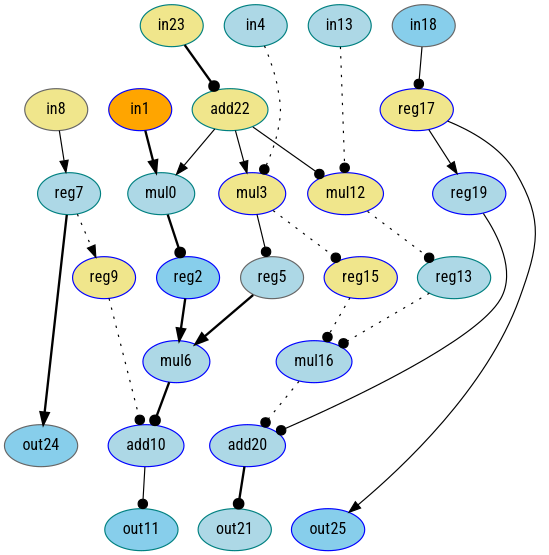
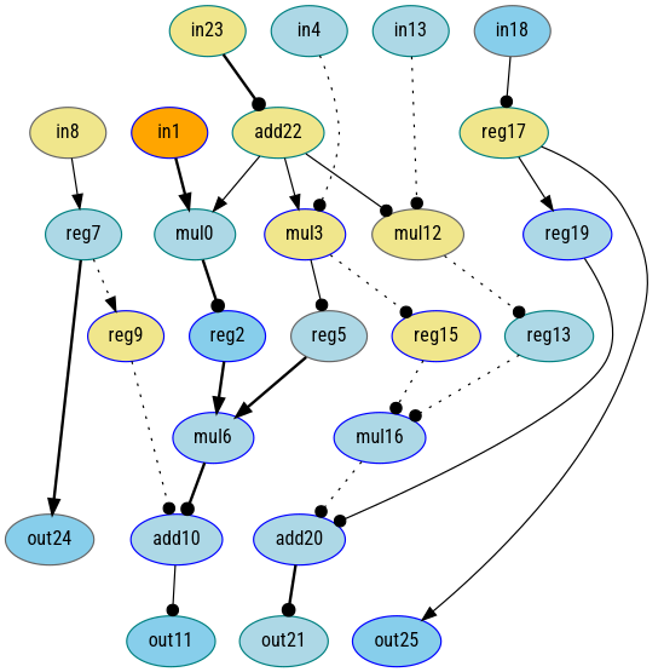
  digraph {
    fontname="Roboto Condensed"
    node [color=blue fillcolor=lightblue fontname="Roboto Condensed" op=reg style=filled]
    edge [arrowhead=dot fontname="Roboto Condensed" port=0 style=solid weight=0]
    n1 [color=teal label=mul0 op=mul]
    n2 [fillcolor=skyblue label=reg2]
    n3 [label=mul6 op=mul]
    n4 [fillcolor=orange label=in1 op=in]
    n5 [label=add10 op=add]
    n6 [fillcolor=khaki label=mul3 op=mul]
    n7 [color=gray40 label=reg5]
    n8 [fillcolor=khaki label=reg15]
    n9 [label=mul16 op=mul]
    n10 [color=teal label=in4 op=in]
    n11 [color=teal fillcolor=skyblue label=out11 op=out]
    n12 [color=teal label=reg7]
    n13 [fillcolor=khaki label=reg9]
    n14 [color=gray40 fillcolor=skyblue label=out24 op=out]
    n15 [color=gray40 fillcolor=khaki label=in8 op=in]
-   n16 [fillcolor=khaki label=mul12 op=mul]
+   n16 [color=gray40 fillcolor=khaki label=mul12 op=mul]
    n17 [color=teal label=reg13]
    n18 [color=teal label=in13 op=in]
    n19 [label=add20 op=add]
    n20 [color=teal label=out21 op=out]
-   n21 [fillcolor=khaki label=reg17]
+   n21 [color=teal fillcolor=khaki label=reg17]
    n22 [label=reg19]
    n23 [fillcolor=skyblue label=out25 op=out]
    n24 [color=gray40 fillcolor=skyblue label=in18 op=in]
    n25 [color=teal fillcolor=khaki label=add22 op=addi value=2]
    n26 [color=teal fillcolor=khaki label=in23 op=in]
    n1 -> n2 [style=bold]
    n2 -> n3 [arrowhead=normal style=bold]
    n3 -> n5 [port=1 style=bold]
    n4 -> n1 [arrowhead=normal style=bold]
    n5 -> n11 [port=1]
    n6 -> n7
    n6 -> n8 [style=dotted]
    n7 -> n3 [arrowhead=normal port=1 style=bold]
    n8 -> n9 [port=1 style=dotted]
    n9 -> n19 [style=dotted]
    n10 -> n6 [style=dotted]
    n12 -> n13 [arrowhead=normal style=dotted]
    n12 -> n14 [arrowhead=normal style=bold]
    n13 -> n5 [style=dotted]
    n15 -> n12 [arrowhead=normal]
    n16 -> n17 [style=dotted]
    n17 -> n9 [style=dotted]
    n18 -> n16 [style=dotted]
    n19 -> n20 [port=1 style=bold]
    n21 -> n22 [arrowhead=normal]
    n21 -> n23 [arrowhead=normal]
    n22 -> n19 [port=1]
    n24 -> n21
    n25 -> n1 [arrowhead=normal port=1]
    n25 -> n6 [arrowhead=normal port=1]
    n25 -> n16 [port=1]
    n26 -> n25 [style=bold]
  }
